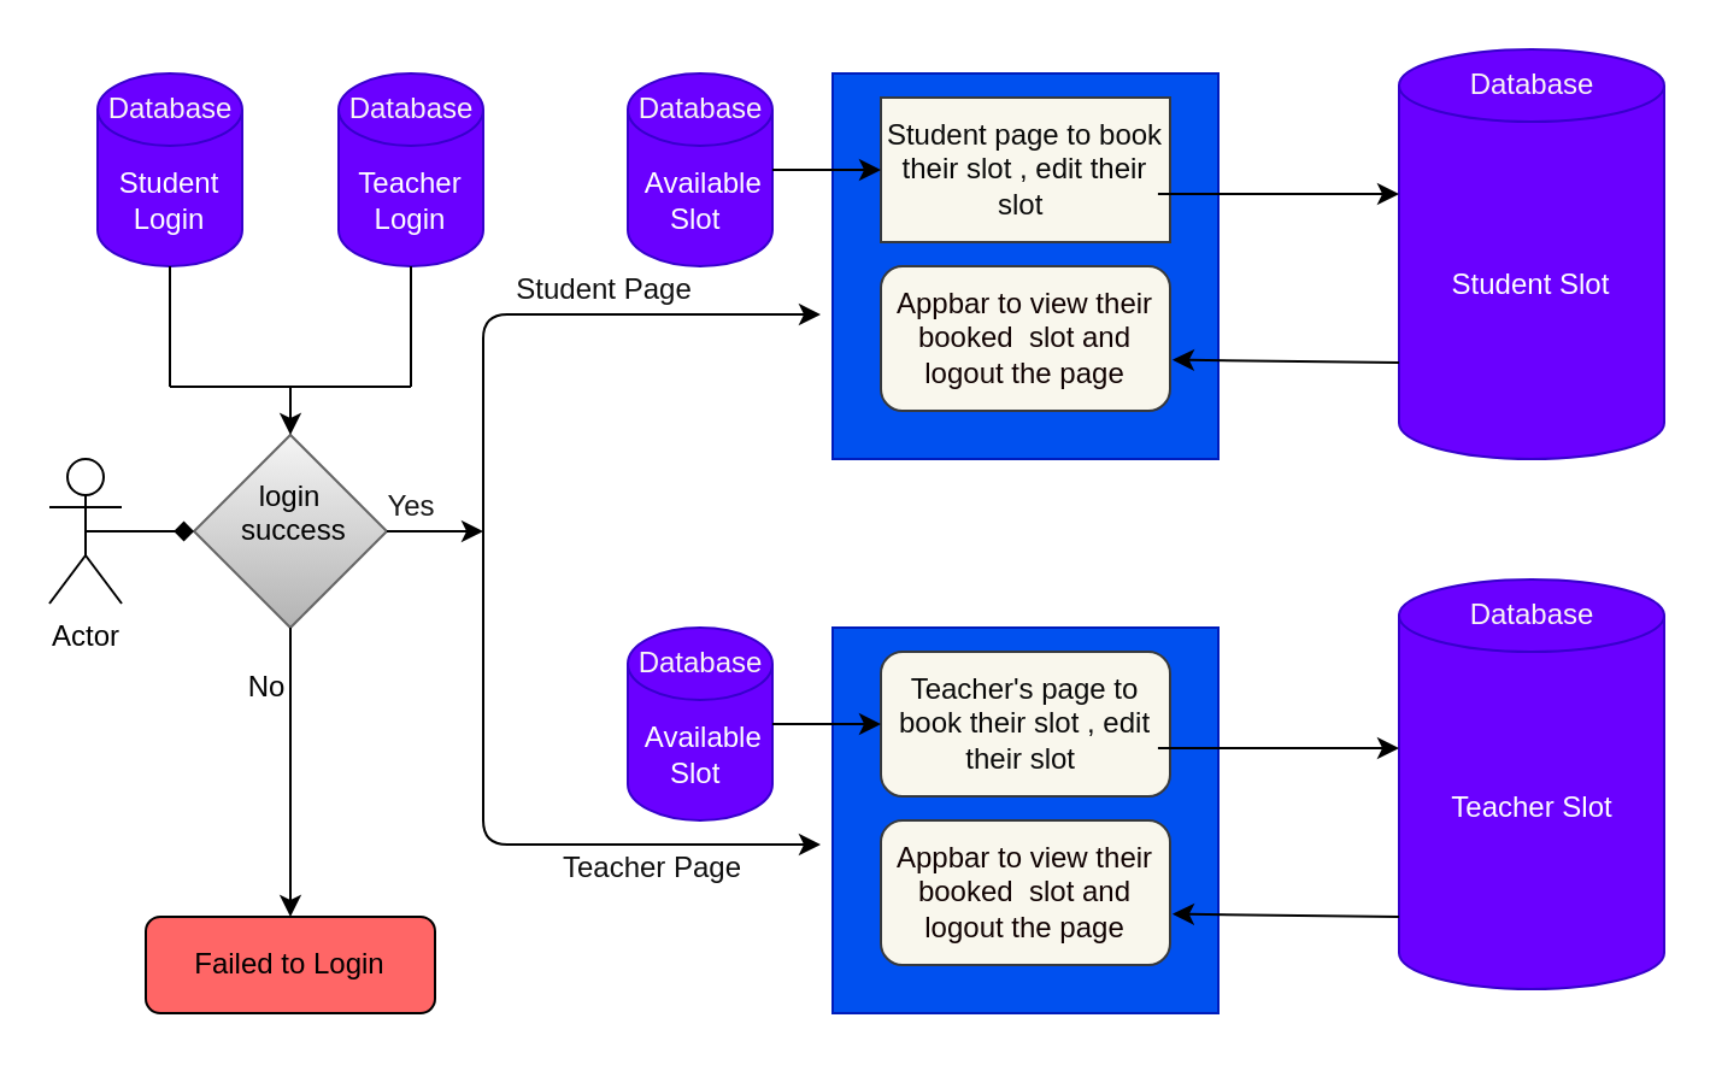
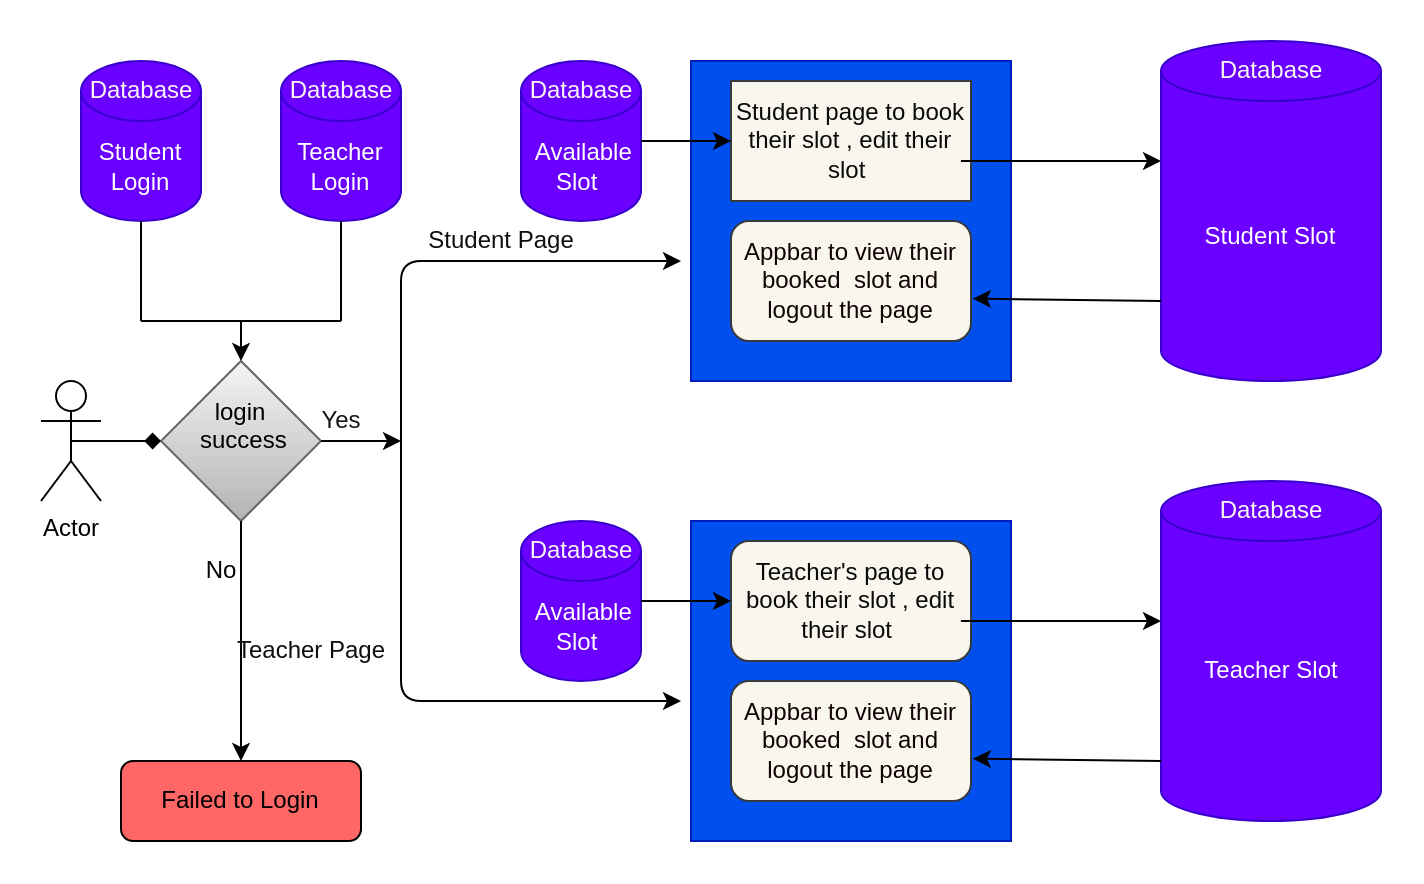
  <mxCell id="0" />
  <mxCell id="1" parent="0" />
  <mxCell id="2" value="Actor" style="shape=umlActor;verticalLabelPosition=bottom;verticalAlign=top;html=1;outlineConnect=0;" parent="1" vertex="1"><mxGeometry x="20" y="190" width="30" height="60" as="geometry" /></mxCell>
  <mxCell id="3" value="Student Login" style="shape=cylinder3;whiteSpace=wrap;html=1;boundedLbl=1;backgroundOutline=1;size=15;fillColor=#6a00ff;fontColor=#ffffff;strokeColor=#3700CC;" parent="1" vertex="1"><mxGeometry x="40" y="30" width="60" height="80" as="geometry" /></mxCell>
  <mxCell id="4" value="&lt;font color=&quot;#000000&quot;&gt;login&lt;br&gt;&amp;nbsp;success&lt;br&gt;&lt;br&gt;&lt;/font&gt;" style="rhombus;whiteSpace=wrap;html=1;fillColor=#f5f5f5;gradientColor=#b3b3b3;strokeColor=#666666;" parent="1" vertex="1"><mxGeometry x="80" y="180" width="80" height="80" as="geometry" /></mxCell>
  <mxCell id="5" value="" style="whiteSpace=wrap;html=1;aspect=fixed;fillColor=#0050ef;fontColor=#ffffff;strokeColor=#001DBC;" parent="1" vertex="1"><mxGeometry x="345" y="30" width="160" height="160" as="geometry" /></mxCell>
  <mxCell id="6" value="Student page to book their slot , edit their slot&amp;nbsp;" style="whiteSpace=wrap;html=1;fillColor=#f9f7ed;strokeColor=#36393d;fontColor=#0a0a0a;rounded=0;" parent="1" vertex="1"><mxGeometry x="365" y="40" width="120" height="60" as="geometry" /></mxCell>
  <mxCell id="7" value="Appbar to view their booked&amp;nbsp; slot and logout the page" style="rounded=1;whiteSpace=wrap;html=1;fillColor=#f9f7ed;strokeColor=#36393d;fontColor=#110303;" parent="1" vertex="1"><mxGeometry x="365" y="110" width="120" height="60" as="geometry" /></mxCell>
  <mxCell id="8" value="Teacher&lt;br&gt;Login" style="shape=cylinder3;whiteSpace=wrap;html=1;boundedLbl=1;backgroundOutline=1;size=15;fillColor=#6a00ff;fontColor=#ffffff;strokeColor=#3700CC;" parent="1" vertex="1"><mxGeometry x="140" y="30" width="60" height="80" as="geometry" /></mxCell>
  <mxCell id="9" value="Student Slot" style="shape=cylinder3;whiteSpace=wrap;html=1;boundedLbl=1;backgroundOutline=1;size=15;fillColor=#6a00ff;fontColor=#ffffff;strokeColor=#3700CC;" parent="1" vertex="1"><mxGeometry x="580" y="20" width="110" height="170" as="geometry" /></mxCell>
  <mxCell id="10" value="" style="endArrow=classic;html=1;entryX=0;entryY=0.5;entryDx=0;entryDy=0;exitX=0.958;exitY=0.667;exitDx=0;exitDy=0;exitPerimeter=0;" parent="1" source="6" edge="1"><mxGeometry width="50" height="50" relative="1" as="geometry"><mxPoint x="490" y="80" as="sourcePoint" /><mxPoint x="580" y="80" as="targetPoint" /></mxGeometry></mxCell>
  <mxCell id="11" value="" style="endArrow=classic;html=1;exitX=0;exitY=0.5;exitDx=0;exitDy=0;entryX=1.008;entryY=0.647;entryDx=0;entryDy=0;entryPerimeter=0;" parent="1" target="7" edge="1"><mxGeometry width="50" height="50" relative="1" as="geometry"><mxPoint x="580" y="150" as="sourcePoint" /><mxPoint x="570" y="130" as="targetPoint" /></mxGeometry></mxCell>
  <mxCell id="12" value="" style="whiteSpace=wrap;html=1;aspect=fixed;fillColor=#0050ef;fontColor=#ffffff;strokeColor=#001DBC;" parent="1" vertex="1"><mxGeometry x="345" y="260" width="160" height="160" as="geometry" /></mxCell>
  <mxCell id="13" value="&lt;span style=&quot;color: rgb(10, 10, 10);&quot;&gt;Teacher's page to book their slot , edit their slot&amp;nbsp;&lt;/span&gt;" style="rounded=1;whiteSpace=wrap;html=1;fillColor=#f9f7ed;strokeColor=#36393d;" parent="1" vertex="1"><mxGeometry x="365" y="270" width="120" height="60" as="geometry" /></mxCell>
  <mxCell id="14" value="&lt;span style=&quot;color: rgb(17, 3, 3);&quot;&gt;Appbar to view their booked&amp;nbsp; slot and logout the page&lt;/span&gt;" style="rounded=1;whiteSpace=wrap;html=1;fillColor=#f9f7ed;strokeColor=#36393d;" parent="1" vertex="1"><mxGeometry x="365" y="340" width="120" height="60" as="geometry" /></mxCell>
  <mxCell id="15" value="&lt;font color=&quot;#ffffff&quot;&gt;Teacher slot&lt;/font&gt;" style="shape=cylinder3;whiteSpace=wrap;html=1;boundedLbl=1;backgroundOutline=1;size=15;fillColor=#6a00ff;fontColor=none;strokeColor=#3700CC;noLabel=1;" parent="1" vertex="1"><mxGeometry x="580" y="240" width="110" height="170" as="geometry" /></mxCell>
  <mxCell id="16" value="" style="endArrow=classic;html=1;entryX=0;entryY=0.5;entryDx=0;entryDy=0;exitX=0.958;exitY=0.667;exitDx=0;exitDy=0;exitPerimeter=0;" parent="1" source="13" edge="1"><mxGeometry width="50" height="50" relative="1" as="geometry"><mxPoint x="490" y="310" as="sourcePoint" /><mxPoint x="580" y="310" as="targetPoint" /></mxGeometry></mxCell>
  <mxCell id="17" value="" style="endArrow=classic;html=1;exitX=0;exitY=0.5;exitDx=0;exitDy=0;entryX=1.008;entryY=0.647;entryDx=0;entryDy=0;entryPerimeter=0;" parent="1" target="14" edge="1"><mxGeometry width="50" height="50" relative="1" as="geometry"><mxPoint x="580" y="380" as="sourcePoint" /><mxPoint x="570" y="360" as="targetPoint" /></mxGeometry></mxCell>
  <mxCell id="18" value="" style="endArrow=classic;html=1;" parent="1" edge="1"><mxGeometry width="50" height="50" relative="1" as="geometry"><mxPoint x="200" y="220" as="sourcePoint" /><mxPoint x="340" y="130" as="targetPoint" /><Array as="points"><mxPoint x="200" y="130" /></Array></mxGeometry></mxCell>
  <mxCell id="19" value="" style="endArrow=classic;html=1;" parent="1" edge="1"><mxGeometry width="50" height="50" relative="1" as="geometry"><mxPoint x="200" y="220" as="sourcePoint" /><mxPoint x="340" y="350" as="targetPoint" /><Array as="points"><mxPoint x="200" y="350" /></Array></mxGeometry></mxCell>
  <mxCell id="20" value="" style="endArrow=none;html=1;" parent="1" edge="1"><mxGeometry width="50" height="50" relative="1" as="geometry"><mxPoint x="70" y="160" as="sourcePoint" /><mxPoint x="70" y="110" as="targetPoint" /></mxGeometry></mxCell>
  <mxCell id="21" value="" style="endArrow=none;html=1;" parent="1" edge="1"><mxGeometry width="50" height="50" relative="1" as="geometry"><mxPoint x="70" y="160" as="sourcePoint" /><mxPoint x="170" y="160" as="targetPoint" /></mxGeometry></mxCell>
  <mxCell id="22" value="" style="endArrow=none;html=1;" parent="1" edge="1"><mxGeometry width="50" height="50" relative="1" as="geometry"><mxPoint x="170" y="160" as="sourcePoint" /><mxPoint x="170" y="110" as="targetPoint" /></mxGeometry></mxCell>
  <mxCell id="23" value="" style="endArrow=classic;html=1;" parent="1" target="4" edge="1"><mxGeometry width="50" height="50" relative="1" as="geometry"><mxPoint x="120" y="160" as="sourcePoint" /><mxPoint x="170" y="110" as="targetPoint" /></mxGeometry></mxCell>
  <mxCell id="24" value="" style="endArrow=classic;html=1;" parent="1" edge="1"><mxGeometry width="50" height="50" relative="1" as="geometry"><mxPoint x="120" y="260" as="sourcePoint" /><mxPoint x="120" y="380" as="targetPoint" /></mxGeometry></mxCell>
  <mxCell id="25" value="Failed to Login" style="rounded=1;whiteSpace=wrap;html=1;fillColor=#FF6666;" parent="1" vertex="1"><mxGeometry x="60" y="380" width="120" height="40" as="geometry" /></mxCell>
  <mxCell id="26" value="" style="endArrow=diamond;html=1;exitX=0.5;exitY=0.5;exitDx=0;exitDy=0;exitPerimeter=0;" parent="1" source="2" target="4" edge="1"><mxGeometry width="50" height="50" relative="1" as="geometry"><mxPoint x="40" y="230" as="sourcePoint" /><mxPoint x="90" y="180" as="targetPoint" /></mxGeometry></mxCell>
  <mxCell id="27" value="" style="endArrow=classic;html=1;" parent="1" edge="1"><mxGeometry width="50" height="50" relative="1" as="geometry"><mxPoint x="160" y="220" as="sourcePoint" /><mxPoint x="200" y="220" as="targetPoint" /></mxGeometry></mxCell>
  <mxCell id="28" value="&lt;font color=&quot;#171717&quot;&gt;Yes&lt;/font&gt;" style="text;html=1;align=center;verticalAlign=middle;resizable=0;points=[];autosize=1;" parent="1" vertex="1"><mxGeometry x="150" y="195" width="40" height="30" as="geometry" /></mxCell>
  <mxCell id="29" value="&lt;font color=&quot;#050505&quot;&gt;No&lt;/font&gt;" style="text;html=1;align=center;verticalAlign=middle;resizable=0;points=[];autosize=1;labelBackgroundColor=none;fontColor=#FFFFFF;" parent="1" vertex="1"><mxGeometry x="90" y="270" width="40" height="30" as="geometry" /></mxCell>
  <mxCell id="30" value="&lt;font color=&quot;#0f0f0f&quot;&gt;Student Page&lt;/font&gt;" style="text;html=1;align=center;verticalAlign=middle;resizable=0;points=[];autosize=1;strokeColor=none;fillColor=none;fontColor=#FFFFFF;" parent="1" vertex="1"><mxGeometry x="200" y="105" width="100" height="30" as="geometry" /></mxCell>
- <mxCell id="31" value="&lt;font color=&quot;#0f0f0f&quot;&gt;Teacher Page&lt;/font&gt;" style="text;html=1;align=center;verticalAlign=middle;resizable=0;points=[];autosize=1;strokeColor=none;fillColor=none;fontColor=#FFFFFF;" parent="1" vertex="1"><mxGeometry x="220" y="345" width="100" height="30" as="geometry" /></mxCell>
+ <mxCell id="31" value="&lt;font color=&quot;#0f0f0f&quot;&gt;Teacher Page&lt;/font&gt;" style="text;html=1;align=center;verticalAlign=middle;resizable=0;points=[];autosize=1;strokeColor=none;fillColor=none;fontColor=#FFFFFF;" parent="1" vertex="1"><mxGeometry x="105" y="310" width="100" height="30" as="geometry" /></mxCell>
  <mxCell id="32" value="&lt;font color=&quot;#f9f5f5&quot;&gt;Database&lt;/font&gt;" style="text;html=1;align=center;verticalAlign=middle;resizable=0;points=[];autosize=1;strokeColor=none;fillColor=none;fontColor=none;labelBackgroundColor=none;" parent="1" vertex="1"><mxGeometry x="600" y="240" width="70" height="30" as="geometry" /></mxCell>
  <mxCell id="33" value="Database" style="text;html=1;align=center;verticalAlign=middle;resizable=0;points=[];autosize=1;strokeColor=none;fillColor=none;fontColor=#f9f5f5;labelBackgroundColor=none;" parent="1" vertex="1"><mxGeometry x="600" y="20" width="70" height="30" as="geometry" /></mxCell>
  <mxCell id="34" value="Database" style="text;html=1;align=center;verticalAlign=middle;resizable=0;points=[];autosize=1;strokeColor=none;fillColor=none;fontColor=#f9f5f5;labelBackgroundColor=none;" parent="1" vertex="1"><mxGeometry x="35" y="30" width="70" height="30" as="geometry" /></mxCell>
  <mxCell id="35" value="Database" style="text;html=1;align=center;verticalAlign=middle;resizable=0;points=[];autosize=1;strokeColor=none;fillColor=none;fontColor=#f9f5f5;labelBackgroundColor=none;" parent="1" vertex="1"><mxGeometry x="135" y="30" width="70" height="30" as="geometry" /></mxCell>
  <mxCell id="36" value="&amp;nbsp;Available&lt;br&gt;Slot&amp;nbsp;" style="shape=cylinder3;whiteSpace=wrap;html=1;boundedLbl=1;backgroundOutline=1;size=15;labelBackgroundColor=none;fontColor=#ffffff;fillColor=#6a00ff;strokeColor=#3700CC;" parent="1" vertex="1"><mxGeometry x="260" y="30" width="60" height="80" as="geometry" /></mxCell>
  <mxCell id="37" value="Database" style="text;html=1;align=center;verticalAlign=middle;resizable=0;points=[];autosize=1;strokeColor=none;fillColor=none;fontColor=#f9f5f5;labelBackgroundColor=none;" parent="1" vertex="1"><mxGeometry x="255" y="30" width="70" height="30" as="geometry" /></mxCell>
  <mxCell id="38" value="&amp;nbsp;Available&lt;br&gt;Slot&amp;nbsp;" style="shape=cylinder3;whiteSpace=wrap;html=1;boundedLbl=1;backgroundOutline=1;size=15;labelBackgroundColor=none;fontColor=#ffffff;fillColor=#6a00ff;strokeColor=#3700CC;" parent="1" vertex="1"><mxGeometry x="260" y="260" width="60" height="80" as="geometry" /></mxCell>
  <mxCell id="39" value="Database" style="text;html=1;align=center;verticalAlign=middle;resizable=0;points=[];autosize=1;strokeColor=none;fillColor=none;fontColor=#f9f5f5;labelBackgroundColor=none;" parent="1" vertex="1"><mxGeometry x="255" y="260" width="70" height="30" as="geometry" /></mxCell>
  <mxCell id="40" value="Teacher Slot" style="text;html=1;align=center;verticalAlign=middle;resizable=0;points=[];autosize=1;strokeColor=none;fillColor=none;fontColor=#FFFFFF;labelBackgroundColor=none;" parent="1" vertex="1"><mxGeometry x="590" y="320" width="90" height="30" as="geometry" /></mxCell>
  <mxCell id="41" value="" style="endArrow=classic;html=1;fontColor=#FFFFFF;entryX=0;entryY=0.5;entryDx=0;entryDy=0;" parent="1" target="6" edge="1"><mxGeometry width="50" height="50" relative="1" as="geometry"><mxPoint x="320" y="70" as="sourcePoint" /><mxPoint x="370" y="20" as="targetPoint" /></mxGeometry></mxCell>
  <mxCell id="42" value="" style="endArrow=classic;html=1;fontColor=#FFFFFF;entryX=0;entryY=0.5;entryDx=0;entryDy=0;exitX=1;exitY=0.5;exitDx=0;exitDy=0;exitPerimeter=0;" parent="1" source="38" target="13" edge="1"><mxGeometry width="50" height="50" relative="1" as="geometry"><mxPoint x="320" y="290" as="sourcePoint" /><mxPoint x="370" y="240" as="targetPoint" /></mxGeometry></mxCell>
